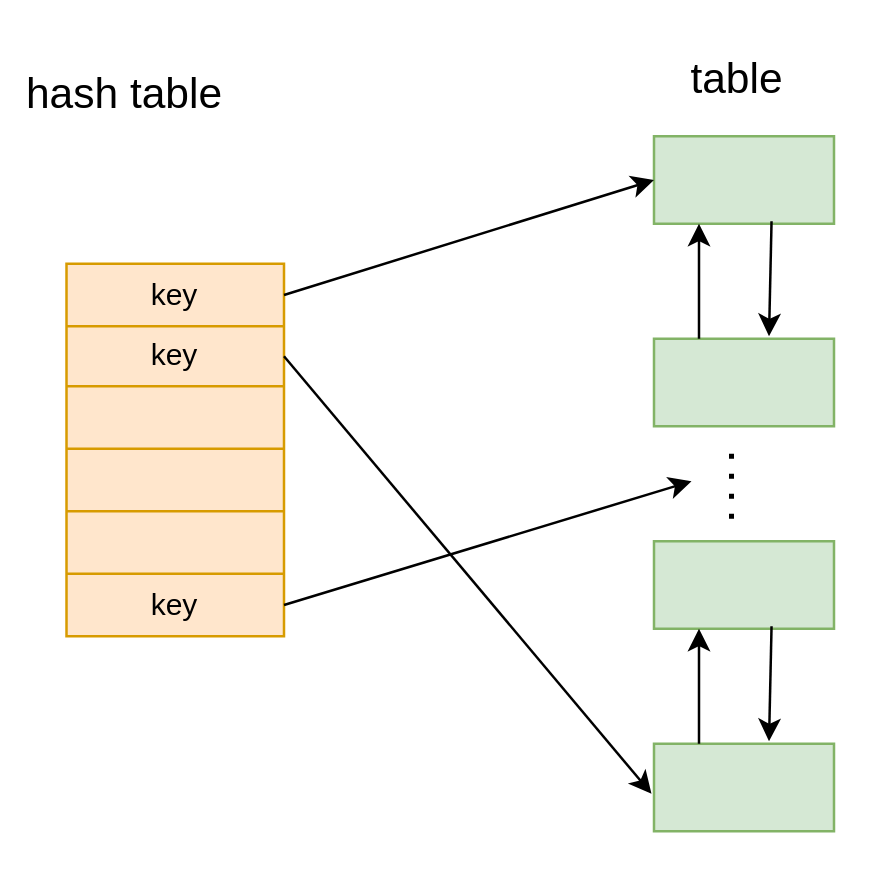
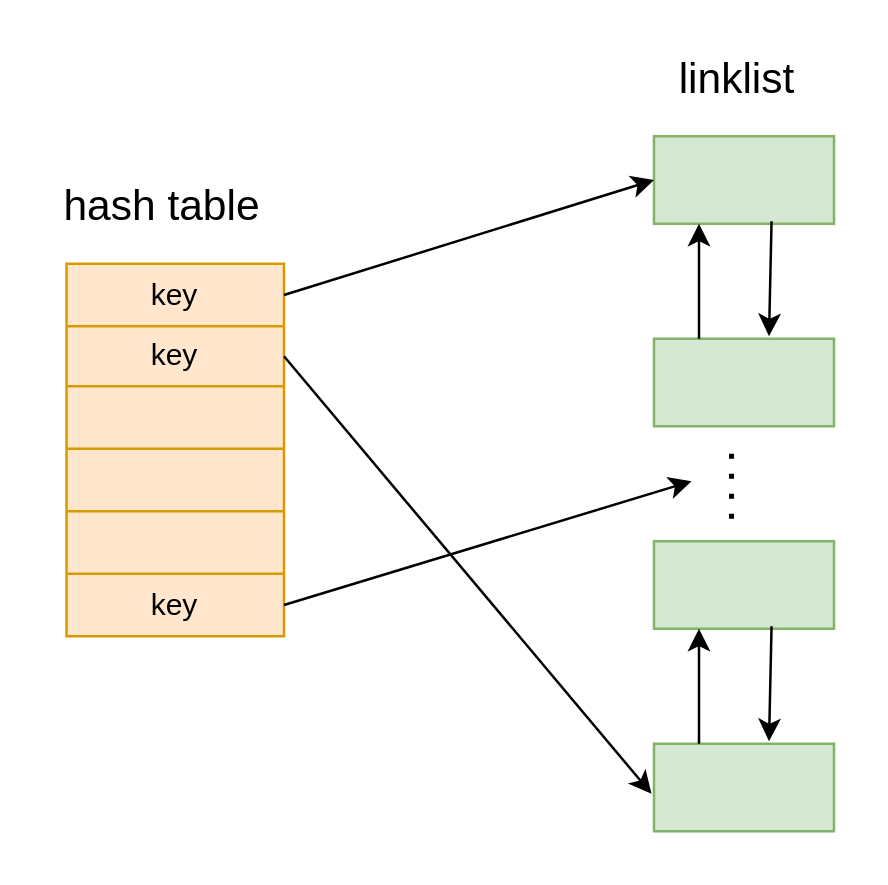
  <mxCell id="0" />
  <mxCell id="1" parent="0" />
  <mxCell id="2" value="" style="shape=table;html=1;whiteSpace=wrap;startSize=0;container=1;collapsible=0;childLayout=tableLayout;fillColor=#ffe6cc;strokeColor=#d79b00;" vertex="1" parent="1"><mxGeometry x="26" y="105" width="87" height="149" as="geometry" /></mxCell>
  <mxCell id="3" value="" style="shape=tableRow;horizontal=0;startSize=0;swimlaneHead=0;swimlaneBody=0;top=0;left=0;bottom=0;right=0;collapsible=0;dropTarget=0;fillColor=none;points=[[0,0.5],[1,0.5]];portConstraint=eastwest;" vertex="1" parent="2"><mxGeometry width="87" height="25" as="geometry" /></mxCell>
  <mxCell id="4" value="key" style="shape=partialRectangle;html=1;whiteSpace=wrap;connectable=0;fillColor=none;top=0;left=0;bottom=0;right=0;overflow=hidden;" vertex="1" parent="3"><mxGeometry width="87" height="25" as="geometry"><mxRectangle width="87" height="25" as="alternateBounds" /></mxGeometry></mxCell>
  <mxCell id="5" value="" style="shape=tableRow;horizontal=0;startSize=0;swimlaneHead=0;swimlaneBody=0;top=0;left=0;bottom=0;right=0;collapsible=0;dropTarget=0;fillColor=none;points=[[0,0.5],[1,0.5]];portConstraint=eastwest;" vertex="1" parent="2"><mxGeometry y="25" width="87" height="24" as="geometry" /></mxCell>
  <mxCell id="6" value="key" style="shape=partialRectangle;html=1;whiteSpace=wrap;connectable=0;fillColor=none;top=0;left=0;bottom=0;right=0;overflow=hidden;" vertex="1" parent="5"><mxGeometry width="87" height="24" as="geometry"><mxRectangle width="87" height="24" as="alternateBounds" /></mxGeometry></mxCell>
  <mxCell id="7" style="shape=tableRow;horizontal=0;startSize=0;swimlaneHead=0;swimlaneBody=0;top=0;left=0;bottom=0;right=0;collapsible=0;dropTarget=0;fillColor=none;points=[[0,0.5],[1,0.5]];portConstraint=eastwest;" vertex="1" parent="2"><mxGeometry y="49" width="87" height="25" as="geometry" /></mxCell>
  <mxCell id="8" style="shape=partialRectangle;html=1;whiteSpace=wrap;connectable=0;fillColor=none;top=0;left=0;bottom=0;right=0;overflow=hidden;" vertex="1" parent="7"><mxGeometry width="87" height="25" as="geometry"><mxRectangle width="87" height="25" as="alternateBounds" /></mxGeometry></mxCell>
  <mxCell id="9" style="shape=tableRow;horizontal=0;startSize=0;swimlaneHead=0;swimlaneBody=0;top=0;left=0;bottom=0;right=0;collapsible=0;dropTarget=0;fillColor=none;points=[[0,0.5],[1,0.5]];portConstraint=eastwest;" vertex="1" parent="2"><mxGeometry y="74" width="87" height="25" as="geometry" /></mxCell>
  <mxCell id="10" style="shape=partialRectangle;html=1;whiteSpace=wrap;connectable=0;fillColor=none;top=0;left=0;bottom=0;right=0;overflow=hidden;" vertex="1" parent="9"><mxGeometry width="87" height="25" as="geometry"><mxRectangle width="87" height="25" as="alternateBounds" /></mxGeometry></mxCell>
  <mxCell id="11" style="shape=tableRow;horizontal=0;startSize=0;swimlaneHead=0;swimlaneBody=0;top=0;left=0;bottom=0;right=0;collapsible=0;dropTarget=0;fillColor=none;points=[[0,0.5],[1,0.5]];portConstraint=eastwest;" vertex="1" parent="2"><mxGeometry y="99" width="87" height="25" as="geometry" /></mxCell>
  <mxCell id="12" style="shape=partialRectangle;html=1;whiteSpace=wrap;connectable=0;fillColor=none;top=0;left=0;bottom=0;right=0;overflow=hidden;" vertex="1" parent="11"><mxGeometry width="87" height="25" as="geometry"><mxRectangle width="87" height="25" as="alternateBounds" /></mxGeometry></mxCell>
  <mxCell id="13" style="shape=tableRow;horizontal=0;startSize=0;swimlaneHead=0;swimlaneBody=0;top=0;left=0;bottom=0;right=0;collapsible=0;dropTarget=0;fillColor=none;points=[[0,0.5],[1,0.5]];portConstraint=eastwest;" vertex="1" parent="2"><mxGeometry y="124" width="87" height="25" as="geometry" /></mxCell>
  <mxCell id="14" value="key" style="shape=partialRectangle;html=1;whiteSpace=wrap;connectable=0;fillColor=none;top=0;left=0;bottom=0;right=0;overflow=hidden;" vertex="1" parent="13"><mxGeometry width="87" height="25" as="geometry"><mxRectangle width="87" height="25" as="alternateBounds" /></mxGeometry></mxCell>
- <mxCell id="15" value="&lt;font style=&quot;font-size: 17px;&quot;&gt;hash table&lt;/font&gt;" style="text;html=1;align=center;verticalAlign=middle;resizable=0;points=[];autosize=1;strokeColor=none;fillColor=none;" vertex="1" parent="1"><mxGeometry x="5" y="28" width="88" height="20" as="geometry" /></mxCell>
+ <mxCell id="15" value="&lt;font style=&quot;font-size: 17px;&quot;&gt;hash table&lt;/font&gt;" style="text;html=1;align=center;verticalAlign=middle;resizable=0;points=[];autosize=1;strokeColor=none;fillColor=none;" vertex="1" parent="1"><mxGeometry x="20" y="73" width="88" height="20" as="geometry" /></mxCell>
  <mxCell id="16" value="" style="rounded=0;whiteSpace=wrap;html=1;fillColor=#d5e8d4;strokeColor=#82b366;" vertex="1" parent="1"><mxGeometry x="261" y="54" width="72" height="35" as="geometry" /></mxCell>
  <mxCell id="17" value="" style="rounded=0;whiteSpace=wrap;html=1;fillColor=#d5e8d4;strokeColor=#82b366;" vertex="1" parent="1"><mxGeometry x="261" y="135" width="72" height="35" as="geometry" /></mxCell>
  <mxCell id="18" value="" style="endArrow=classic;html=1;rounded=0;entryX=0.25;entryY=1;entryDx=0;entryDy=0;exitX=0.25;exitY=0;exitDx=0;exitDy=0;" edge="1" parent="1" source="17" target="16"><mxGeometry width="50" height="50" relative="1" as="geometry"><mxPoint x="240" y="177" as="sourcePoint" /><mxPoint x="290" y="127" as="targetPoint" /></mxGeometry></mxCell>
  <mxCell id="19" value="" style="endArrow=classic;html=1;rounded=0;entryX=0.639;entryY=-0.029;entryDx=0;entryDy=0;exitX=0.653;exitY=0.971;exitDx=0;exitDy=0;entryPerimeter=0;exitPerimeter=0;" edge="1" parent="1" source="16" target="17"><mxGeometry width="50" height="50" relative="1" as="geometry"><mxPoint x="289" y="145" as="sourcePoint" /><mxPoint x="289" y="99" as="targetPoint" /></mxGeometry></mxCell>
  <mxCell id="20" value="" style="rounded=0;whiteSpace=wrap;html=1;fillColor=#d5e8d4;strokeColor=#82b366;" vertex="1" parent="1"><mxGeometry x="261" y="216" width="72" height="35" as="geometry" /></mxCell>
  <mxCell id="21" value="" style="rounded=0;whiteSpace=wrap;html=1;fillColor=#d5e8d4;strokeColor=#82b366;" vertex="1" parent="1"><mxGeometry x="261" y="297" width="72" height="35" as="geometry" /></mxCell>
  <mxCell id="22" value="" style="endArrow=classic;html=1;rounded=0;entryX=0.25;entryY=1;entryDx=0;entryDy=0;exitX=0.25;exitY=0;exitDx=0;exitDy=0;" edge="1" parent="1" source="21" target="20"><mxGeometry width="50" height="50" relative="1" as="geometry"><mxPoint x="240" y="339" as="sourcePoint" /><mxPoint x="290" y="289" as="targetPoint" /></mxGeometry></mxCell>
  <mxCell id="23" value="" style="endArrow=classic;html=1;rounded=0;entryX=0.639;entryY=-0.029;entryDx=0;entryDy=0;exitX=0.653;exitY=0.971;exitDx=0;exitDy=0;entryPerimeter=0;exitPerimeter=0;" edge="1" parent="1" source="20" target="21"><mxGeometry width="50" height="50" relative="1" as="geometry"><mxPoint x="289" y="307" as="sourcePoint" /><mxPoint x="289" y="261" as="targetPoint" /></mxGeometry></mxCell>
  <mxCell id="24" value="" style="endArrow=none;dashed=1;html=1;dashPattern=1 3;strokeWidth=2;rounded=0;" edge="1" parent="1"><mxGeometry width="50" height="50" relative="1" as="geometry"><mxPoint x="292" y="207" as="sourcePoint" /><mxPoint x="292" y="181" as="targetPoint" /></mxGeometry></mxCell>
- <mxCell id="25" value="table" style="text;html=1;align=center;verticalAlign=middle;resizable=0;points=[];autosize=1;strokeColor=none;fillColor=none;fontSize=17;" vertex="1" parent="1"><mxGeometry x="266" y="20" width="56" height="24" as="geometry" /></mxCell>
+ <mxCell id="25" value="linklist" style="text;html=1;align=center;verticalAlign=middle;resizable=0;points=[];autosize=1;strokeColor=none;fillColor=none;fontSize=17;" vertex="1" parent="1"><mxGeometry x="266" y="20" width="56" height="24" as="geometry" /></mxCell>
  <mxCell id="26" value="" style="endArrow=classic;html=1;rounded=0;fontSize=17;exitX=1;exitY=0.5;exitDx=0;exitDy=0;entryX=0;entryY=0.5;entryDx=0;entryDy=0;" edge="1" parent="1" source="3" target="16"><mxGeometry width="50" height="50" relative="1" as="geometry"><mxPoint x="147" y="133" as="sourcePoint" /><mxPoint x="250" y="81" as="targetPoint" /></mxGeometry></mxCell>
  <mxCell id="27" value="" style="endArrow=classic;html=1;rounded=0;fontSize=17;exitX=1;exitY=0.5;exitDx=0;exitDy=0;" edge="1" parent="1" source="13"><mxGeometry width="50" height="50" relative="1" as="geometry"><mxPoint x="123" y="127.5" as="sourcePoint" /><mxPoint x="276" y="192" as="targetPoint" /></mxGeometry></mxCell>
  <mxCell id="28" value="" style="endArrow=classic;html=1;rounded=0;fontSize=17;exitX=1;exitY=0.5;exitDx=0;exitDy=0;" edge="1" parent="1" source="5"><mxGeometry width="50" height="50" relative="1" as="geometry"><mxPoint x="240" y="174" as="sourcePoint" /><mxPoint x="260" y="317" as="targetPoint" /></mxGeometry></mxCell>
